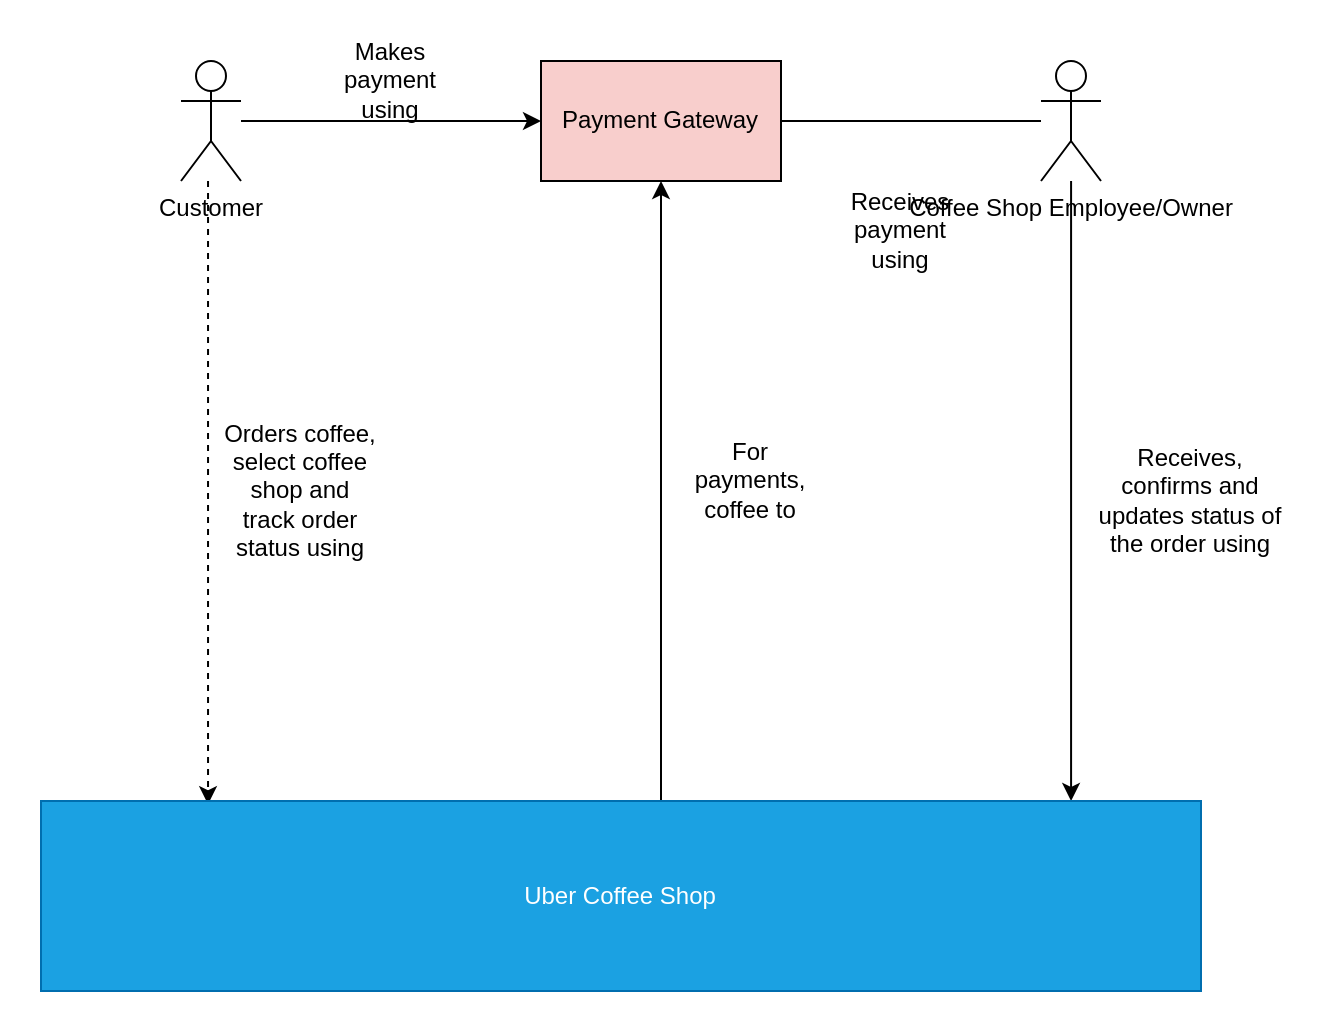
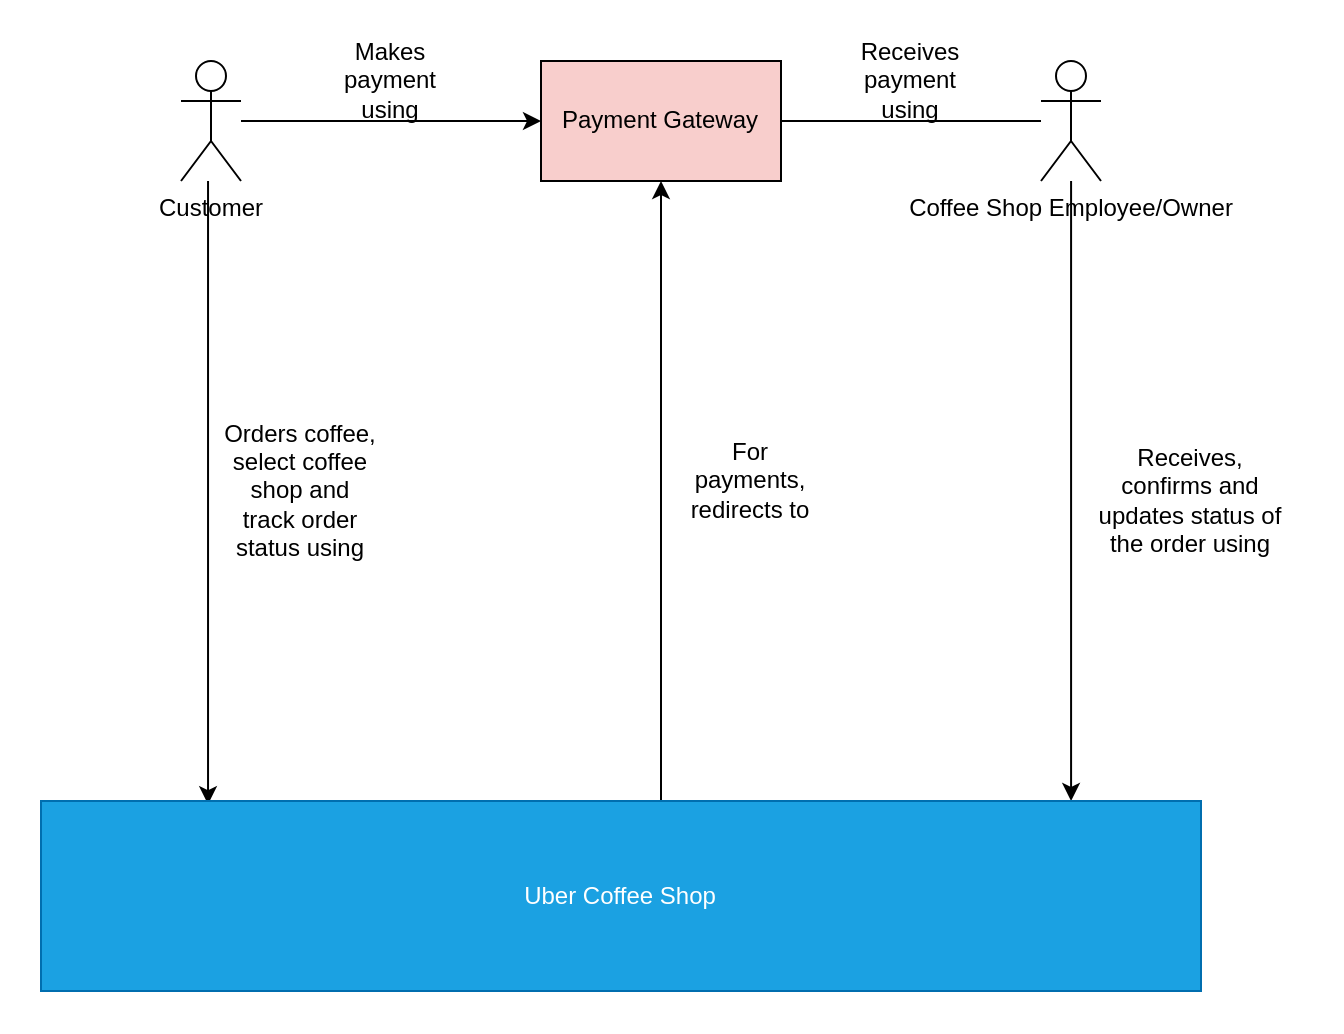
  <mxCell id="0" />
  <mxCell id="1" parent="0" />
- <mxCell id="2" style="edgeStyle=orthogonalEdgeStyle;rounded=0;orthogonalLoop=1;jettySize=auto;html=1;entryX=0.144;entryY=0.017;entryDx=0;entryDy=0;entryPerimeter=0;dashed=1;" edge="1" parent="1" source="4" target="9"><mxGeometry relative="1" as="geometry"><Array as="points"><mxPoint x="104" y="60" /></Array></mxGeometry></mxCell>
+ <mxCell id="2" style="edgeStyle=orthogonalEdgeStyle;rounded=0;orthogonalLoop=1;jettySize=auto;html=1;entryX=0.144;entryY=0.017;entryDx=0;entryDy=0;entryPerimeter=0;" edge="1" parent="1" source="4" target="9"><mxGeometry relative="1" as="geometry"><Array as="points"><mxPoint x="104" y="60" /></Array></mxGeometry></mxCell>
  <mxCell id="3" style="edgeStyle=orthogonalEdgeStyle;rounded=0;orthogonalLoop=1;jettySize=auto;html=1;" edge="1" parent="1" source="4"><mxGeometry relative="1" as="geometry"><mxPoint x="270" y="60" as="targetPoint" /></mxGeometry></mxCell>
  <mxCell id="4" value="Customer" style="shape=umlActor;verticalLabelPosition=bottom;verticalAlign=top;html=1;outlineConnect=0;" vertex="1" parent="1"><mxGeometry x="90" y="30" width="30" height="60" as="geometry" /></mxCell>
  <mxCell id="5" style="edgeStyle=orthogonalEdgeStyle;rounded=0;orthogonalLoop=1;jettySize=auto;html=1;entryX=1;entryY=0.5;entryDx=0;entryDy=0;endArrow=none;" edge="1" parent="1" source="7" target="10"><mxGeometry relative="1" as="geometry" /></mxCell>
  <mxCell id="6" style="edgeStyle=orthogonalEdgeStyle;rounded=0;orthogonalLoop=1;jettySize=auto;html=1;entryX=0.888;entryY=0;entryDx=0;entryDy=0;entryPerimeter=0;" edge="1" parent="1" source="7" target="9"><mxGeometry relative="1" as="geometry" /></mxCell>
  <mxCell id="7" value="Coffee Shop Employee/Owner" style="shape=umlActor;verticalLabelPosition=bottom;verticalAlign=top;html=1;outlineConnect=0;" vertex="1" parent="1"><mxGeometry x="520" y="30" width="30" height="60" as="geometry" /></mxCell>
  <mxCell id="8" style="edgeStyle=orthogonalEdgeStyle;rounded=0;orthogonalLoop=1;jettySize=auto;html=1;entryX=0.5;entryY=1;entryDx=0;entryDy=0;" edge="1" parent="1" source="9" target="10"><mxGeometry relative="1" as="geometry"><Array as="points"><mxPoint x="330" y="320" /><mxPoint x="330" y="320" /></Array></mxGeometry></mxCell>
  <mxCell id="9" value="Uber Coffee Shop" style="rounded=0;whiteSpace=wrap;html=1;fillColor=#1ba1e2;strokeColor=#006EAF;fontColor=#ffffff;" vertex="1" parent="1"><mxGeometry x="20" y="400" width="580" height="95" as="geometry" /></mxCell>
  <mxCell id="10" value="Payment Gateway" style="rounded=0;whiteSpace=wrap;html=1;fillColor=#f8cecc;" vertex="1" parent="1"><mxGeometry x="270" y="30" width="120" height="60" as="geometry" /></mxCell>
  <mxCell id="11" value="Orders coffee, select coffee shop and track order status using" style="text;html=1;strokeColor=none;fillColor=none;align=center;verticalAlign=middle;whiteSpace=wrap;rounded=0;" vertex="1" parent="1"><mxGeometry x="110" y="210" width="80" height="70" as="geometry" /></mxCell>
  <mxCell id="12" value="Makes payment using" style="text;html=1;strokeColor=none;fillColor=none;align=center;verticalAlign=middle;whiteSpace=wrap;rounded=0;" vertex="1" parent="1"><mxGeometry x="170" y="20" width="50" height="40" as="geometry" /></mxCell>
- <mxCell id="13" value="Receives payment using" style="text;html=1;strokeColor=none;fillColor=none;align=center;verticalAlign=middle;whiteSpace=wrap;rounded=0;" vertex="1" parent="1"><mxGeometry x="425" y="95" width="50" height="40" as="geometry" /></mxCell>
+ <mxCell id="13" value="Receives payment using" style="text;html=1;strokeColor=none;fillColor=none;align=center;verticalAlign=middle;whiteSpace=wrap;rounded=0;" vertex="1" parent="1"><mxGeometry x="430" y="20" width="50" height="40" as="geometry" /></mxCell>
  <mxCell id="14" value="Receives,&lt;br&gt;confirms and updates status of the order using" style="text;html=1;strokeColor=none;fillColor=none;align=center;verticalAlign=middle;whiteSpace=wrap;rounded=0;" vertex="1" parent="1"><mxGeometry x="540" y="230" width="110" height="40" as="geometry" /></mxCell>
- <mxCell id="15" value="For payments, coffee to" style="text;html=1;strokeColor=none;fillColor=none;align=center;verticalAlign=middle;whiteSpace=wrap;rounded=0;" vertex="1" parent="1"><mxGeometry x="340" y="220" width="70" height="40" as="geometry" /></mxCell>
+ <mxCell id="15" value="For payments, redirects to" style="text;html=1;strokeColor=none;fillColor=none;align=center;verticalAlign=middle;whiteSpace=wrap;rounded=0;" vertex="1" parent="1"><mxGeometry x="340" y="220" width="70" height="40" as="geometry" /></mxCell>
